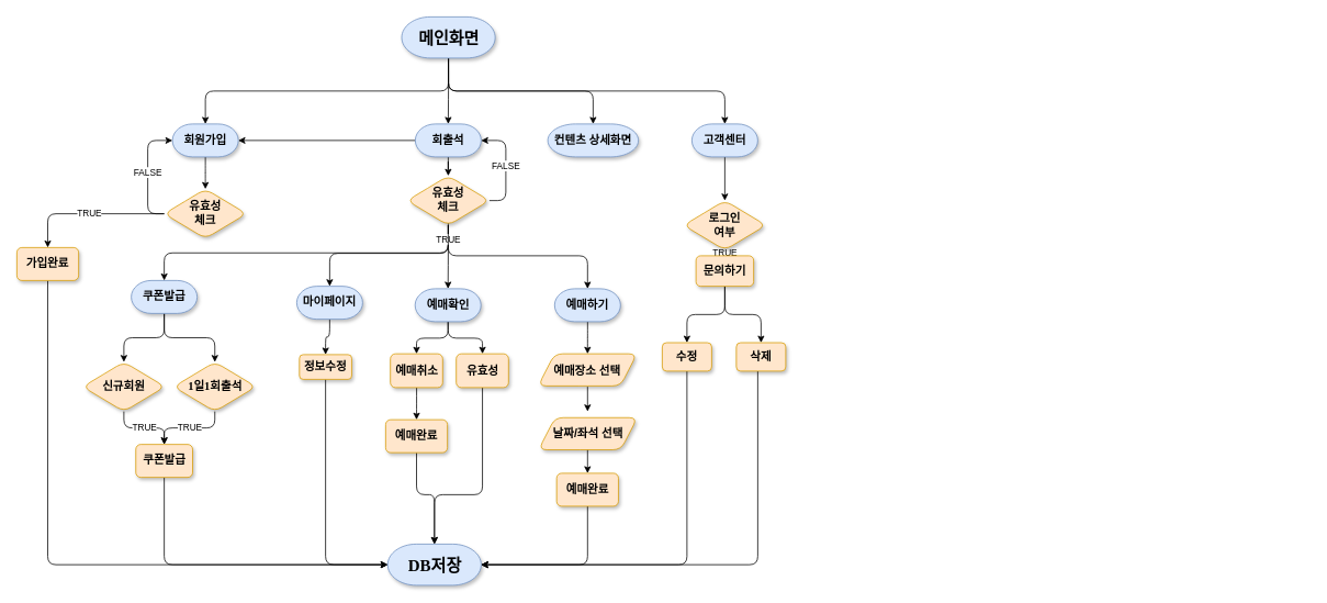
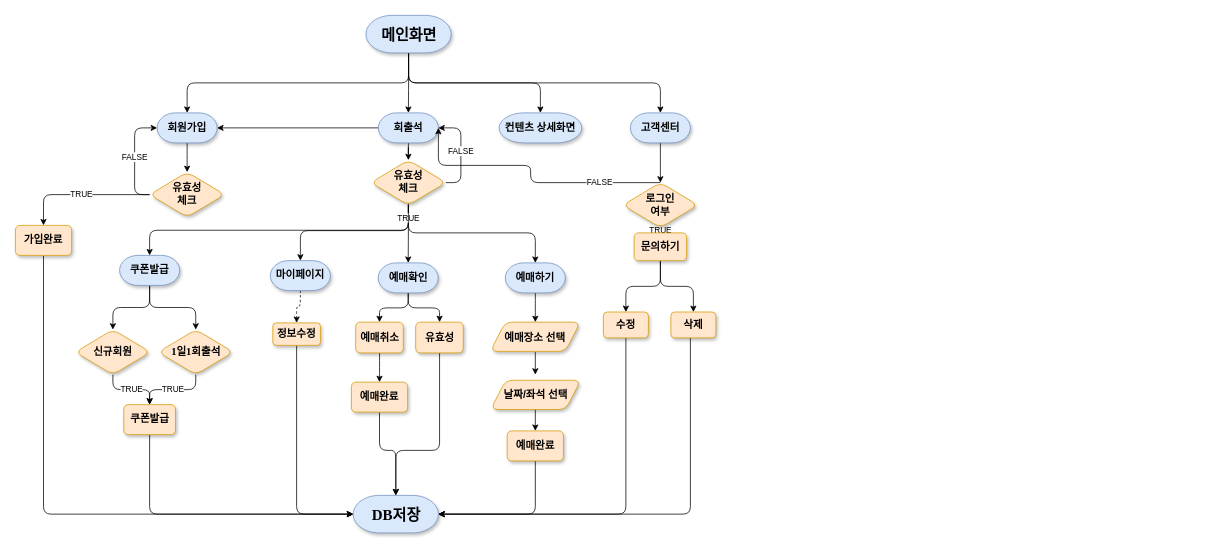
  <mxCell id="0" />
  <mxCell id="1" parent="0" />
  <mxCell id="2" value="" style="edgeStyle=orthogonalEdgeStyle;rounded=1;orthogonalLoop=1;jettySize=auto;html=1;" edge="1" parent="1"><mxGeometry relative="1" as="geometry"><mxPoint x="1590" y="560" as="sourcePoint" /></mxGeometry></mxCell>
  <mxCell id="3" value="" style="edgeStyle=orthogonalEdgeStyle;rounded=1;orthogonalLoop=1;jettySize=auto;html=1;entryX=0.5;entryY=0;entryDx=0;entryDy=0;entryPerimeter=0;exitX=0.5;exitY=1;exitDx=0;exitDy=0;exitPerimeter=0;" edge="1" parent="1" source="7" target="9"><mxGeometry relative="1" as="geometry"><mxPoint x="580" y="170" as="targetPoint" /></mxGeometry></mxCell>
  <mxCell id="4" style="edgeStyle=orthogonalEdgeStyle;rounded=1;orthogonalLoop=1;jettySize=auto;html=1;entryX=0.5;entryY=0;entryDx=0;entryDy=0;entryPerimeter=0;exitX=0.5;exitY=1;exitDx=0;exitDy=0;exitPerimeter=0;" edge="1" parent="1" source="7" target="27"><mxGeometry relative="1" as="geometry" /></mxCell>
  <mxCell id="5" style="edgeStyle=orthogonalEdgeStyle;rounded=1;orthogonalLoop=1;jettySize=auto;html=1;entryX=0.5;entryY=0;entryDx=0;entryDy=0;entryPerimeter=0;exitX=0.5;exitY=1;exitDx=0;exitDy=0;exitPerimeter=0;" edge="1" parent="1" source="7" target="52"><mxGeometry relative="1" as="geometry" /></mxCell>
  <mxCell id="6" style="edgeStyle=orthogonalEdgeStyle;rounded=1;orthogonalLoop=1;jettySize=auto;html=1;exitX=0.5;exitY=1;exitDx=0;exitDy=0;exitPerimeter=0;" edge="1" parent="1" source="7" target="56"><mxGeometry relative="1" as="geometry" /></mxCell>
  <mxCell id="7" value="메인화면" style="strokeWidth=1;html=1;shape=mxgraph.flowchart.terminator;whiteSpace=wrap;rounded=1;shadow=1;labelBackgroundColor=none;fontFamily=Verdana;fontSize=20;align=center;fillColor=#dae8fc;strokeColor=#6c8ebf;fontStyle=1" vertex="1" parent="1"><mxGeometry x="487.5" y="20" width="113.5" height="50" as="geometry" /></mxCell>
  <mxCell id="8" value="" style="edgeStyle=orthogonalEdgeStyle;rounded=1;orthogonalLoop=1;jettySize=auto;html=1;" edge="1" parent="1" source="9" target="12"><mxGeometry relative="1" as="geometry" /></mxCell>
  <mxCell id="9" value="회원가입" style="strokeWidth=1;html=1;shape=mxgraph.flowchart.terminator;whiteSpace=wrap;rounded=1;shadow=1;labelBackgroundColor=none;fontFamily=Verdana;fontSize=14;align=center;fillColor=#dae8fc;strokeColor=#6c8ebf;fontStyle=1" vertex="1" parent="1"><mxGeometry x="209" y="150" width="80" height="40" as="geometry" /></mxCell>
  <mxCell id="10" value="TRUE" style="edgeStyle=orthogonalEdgeStyle;rounded=1;orthogonalLoop=1;jettySize=auto;html=1;entryX=0.5;entryY=0;entryDx=0;entryDy=0;" edge="1" parent="1" source="12" target="43"><mxGeometry relative="1" as="geometry"><mxPoint x="248" y="369" as="targetPoint" /></mxGeometry></mxCell>
  <mxCell id="11" value="FALSE" style="edgeStyle=orthogonalEdgeStyle;rounded=1;orthogonalLoop=1;jettySize=auto;html=1;entryX=0;entryY=0.5;entryDx=0;entryDy=0;entryPerimeter=0;exitX=0;exitY=0.5;exitDx=0;exitDy=0;" edge="1" parent="1" source="12" target="9"><mxGeometry relative="1" as="geometry" /></mxCell>
  <mxCell id="12" value="유효성&lt;br&gt;체크" style="rhombus;whiteSpace=wrap;html=1;rounded=1;shadow=1;labelBackgroundColor=none;strokeWidth=1;fontFamily=Verdana;fontSize=14;align=center;fillColor=#ffe6cc;strokeColor=#d79b00;fontStyle=1" vertex="1" parent="1"><mxGeometry x="199" y="229" width="100" height="60" as="geometry" /></mxCell>
  <mxCell id="13" style="edgeStyle=orthogonalEdgeStyle;rounded=1;orthogonalLoop=1;jettySize=auto;html=1;entryX=0.5;entryY=0;entryDx=0;entryDy=0;" edge="1" parent="1" source="14" target="16"><mxGeometry relative="1" as="geometry" /></mxCell>
  <mxCell id="14" value="예매하기" style="strokeWidth=1;html=1;shape=mxgraph.flowchart.terminator;whiteSpace=wrap;rounded=1;shadow=1;labelBackgroundColor=none;fontFamily=Verdana;fontSize=14;align=center;fillColor=#dae8fc;strokeColor=#6c8ebf;fontStyle=1" vertex="1" parent="1"><mxGeometry x="673.25" y="350" width="80" height="40" as="geometry" /></mxCell>
  <mxCell id="15" style="edgeStyle=orthogonalEdgeStyle;rounded=1;orthogonalLoop=1;jettySize=auto;html=1;entryX=0.5;entryY=0;entryDx=0;entryDy=0;" edge="1" parent="1"><mxGeometry relative="1" as="geometry"><mxPoint x="713.25" y="469" as="sourcePoint" /><mxPoint x="713.25" y="499" as="targetPoint" /></mxGeometry></mxCell>
  <mxCell id="16" value="&lt;span style=&quot;font-size: 14px;&quot;&gt;&lt;b&gt;예매장소 선택&lt;/b&gt;&lt;/span&gt;" style="shape=parallelogram;perimeter=parallelogramPerimeter;whiteSpace=wrap;html=1;fixedSize=1;fillColor=#ffe6cc;strokeColor=#d79b00;shadow=1;rounded=1;" vertex="1" parent="1"><mxGeometry x="653.25" y="429" width="120" height="39" as="geometry" /></mxCell>
  <mxCell id="17" style="edgeStyle=orthogonalEdgeStyle;rounded=1;orthogonalLoop=1;jettySize=auto;html=1;entryX=0.5;entryY=0;entryDx=0;entryDy=0;" edge="1" parent="1" target="45"><mxGeometry relative="1" as="geometry"><mxPoint x="713.25" y="538" as="sourcePoint" /><mxPoint x="713.25" y="574" as="targetPoint" /></mxGeometry></mxCell>
  <mxCell id="18" value="&lt;span style=&quot;font-size: 14px;&quot;&gt;&lt;b&gt;날짜/좌석 선택&lt;/b&gt;&lt;/span&gt;" style="shape=parallelogram;perimeter=parallelogramPerimeter;whiteSpace=wrap;html=1;fixedSize=1;fillColor=#ffe6cc;strokeColor=#d79b00;shadow=1;rounded=1;" vertex="1" parent="1"><mxGeometry x="653.75" y="506.5" width="120" height="39" as="geometry" /></mxCell>
  <mxCell id="19" style="edgeStyle=orthogonalEdgeStyle;rounded=1;orthogonalLoop=1;jettySize=auto;html=1;entryX=0.5;entryY=0;entryDx=0;entryDy=0;" edge="1" parent="1" source="21" target="39"><mxGeometry relative="1" as="geometry" /></mxCell>
  <mxCell id="20" style="edgeStyle=orthogonalEdgeStyle;rounded=1;orthogonalLoop=1;jettySize=auto;html=1;" edge="1" parent="1" source="21" target="41"><mxGeometry relative="1" as="geometry" /></mxCell>
  <mxCell id="21" value="예매확인" style="strokeWidth=1;html=1;shape=mxgraph.flowchart.terminator;whiteSpace=wrap;rounded=1;shadow=1;labelBackgroundColor=none;fontFamily=Verdana;fontSize=14;align=center;fillColor=#dae8fc;strokeColor=#6c8ebf;fontStyle=1" vertex="1" parent="1"><mxGeometry x="503.75" y="350" width="80" height="40" as="geometry" /></mxCell>
  <mxCell id="22" style="edgeStyle=orthogonalEdgeStyle;rounded=1;orthogonalLoop=1;jettySize=auto;html=1;entryX=0.5;entryY=0;entryDx=0;entryDy=0;" edge="1" parent="1" source="24" target="35"><mxGeometry relative="1" as="geometry"><mxPoint x="199" y="440" as="targetPoint" /></mxGeometry></mxCell>
  <mxCell id="23" style="edgeStyle=orthogonalEdgeStyle;rounded=1;orthogonalLoop=1;jettySize=auto;html=1;entryX=0.5;entryY=0;entryDx=0;entryDy=0;" edge="1" parent="1" source="24" target="49"><mxGeometry relative="1" as="geometry" /></mxCell>
  <mxCell id="24" value="쿠폰발급" style="strokeWidth=1;html=1;shape=mxgraph.flowchart.terminator;whiteSpace=wrap;rounded=1;shadow=1;labelBackgroundColor=none;fontFamily=Verdana;fontSize=14;align=center;fillColor=#dae8fc;strokeColor=#6c8ebf;fontStyle=1" vertex="1" parent="1"><mxGeometry x="159" y="340" width="80" height="40" as="geometry" /></mxCell>
  <mxCell id="25" style="edgeStyle=orthogonalEdgeStyle;rounded=1;orthogonalLoop=1;jettySize=auto;html=1;entryX=0.5;entryY=0;entryDx=0;entryDy=0;" edge="1" parent="1" source="27" target="33"><mxGeometry relative="1" as="geometry"><mxPoint x="401" y="260" as="targetPoint" /></mxGeometry></mxCell>
  <mxCell id="26" style="edgeStyle=orthogonalEdgeStyle;rounded=1;orthogonalLoop=1;jettySize=auto;html=1;entryX=1;entryY=0.5;entryDx=0;entryDy=0;entryPerimeter=0;" edge="1" parent="1" source="27" target="9"><mxGeometry relative="1" as="geometry" /></mxCell>
  <mxCell id="27" value="회출석" style="strokeWidth=1;html=1;shape=mxgraph.flowchart.terminator;whiteSpace=wrap;rounded=1;shadow=1;labelBackgroundColor=none;fontFamily=Verdana;fontSize=14;align=center;fillColor=#dae8fc;strokeColor=#6c8ebf;fontStyle=1" vertex="1" parent="1"><mxGeometry x="504" y="150" width="80" height="40" as="geometry" /></mxCell>
  <mxCell id="28" value="FALSE" style="edgeStyle=orthogonalEdgeStyle;rounded=1;orthogonalLoop=1;jettySize=auto;html=1;entryX=1;entryY=0.5;entryDx=0;entryDy=0;entryPerimeter=0;exitX=1;exitY=0.5;exitDx=0;exitDy=0;" edge="1" parent="1" source="33" target="27"><mxGeometry relative="1" as="geometry" /></mxCell>
  <mxCell id="29" style="edgeStyle=orthogonalEdgeStyle;rounded=1;orthogonalLoop=1;jettySize=auto;html=1;entryX=0.5;entryY=0;entryDx=0;entryDy=0;entryPerimeter=0;exitX=0.5;exitY=1;exitDx=0;exitDy=0;" edge="1" parent="1" source="33" target="24"><mxGeometry relative="1" as="geometry" /></mxCell>
  <mxCell id="30" style="edgeStyle=orthogonalEdgeStyle;rounded=1;orthogonalLoop=1;jettySize=auto;html=1;entryX=0.5;entryY=0;entryDx=0;entryDy=0;entryPerimeter=0;exitX=0.5;exitY=1;exitDx=0;exitDy=0;" edge="1" parent="1" source="33" target="14"><mxGeometry relative="1" as="geometry"><Array as="points"><mxPoint x="544" y="310" /><mxPoint x="713" y="310" /></Array></mxGeometry></mxCell>
  <mxCell id="31" value="TRUE" style="edgeStyle=orthogonalEdgeStyle;rounded=1;orthogonalLoop=1;jettySize=auto;html=1;entryX=0.5;entryY=0;entryDx=0;entryDy=0;entryPerimeter=0;" edge="1" parent="1" source="33" target="21"><mxGeometry x="-0.56" relative="1" as="geometry"><mxPoint as="offset" /></mxGeometry></mxCell>
  <mxCell id="32" style="edgeStyle=orthogonalEdgeStyle;rounded=1;orthogonalLoop=1;jettySize=auto;html=1;" edge="1" parent="1"><mxGeometry relative="1" as="geometry"><mxPoint x="544" y="270" as="sourcePoint" /><mxPoint x="400" y="347" as="targetPoint" /><Array as="points"><mxPoint x="544" y="307" /><mxPoint x="400" y="307" /></Array></mxGeometry></mxCell>
  <mxCell id="33" value="유효성&lt;br&gt;체크" style="rhombus;whiteSpace=wrap;html=1;rounded=1;shadow=1;labelBackgroundColor=none;strokeWidth=1;fontFamily=Verdana;fontSize=14;align=center;fillColor=#ffe6cc;strokeColor=#d79b00;fontStyle=1" vertex="1" parent="1"><mxGeometry x="494" y="213" width="100" height="60" as="geometry" /></mxCell>
  <mxCell id="34" value="TRUE" style="edgeStyle=orthogonalEdgeStyle;rounded=1;orthogonalLoop=1;jettySize=auto;html=1;" edge="1" parent="1" source="35" target="37"><mxGeometry relative="1" as="geometry" /></mxCell>
  <mxCell id="35" value="신규회원" style="rhombus;whiteSpace=wrap;html=1;rounded=1;shadow=1;labelBackgroundColor=none;strokeWidth=1;fontFamily=Verdana;fontSize=14;align=center;fillColor=#ffe6cc;strokeColor=#d79b00;fontStyle=1" vertex="1" parent="1"><mxGeometry x="100" y="439" width="100" height="60" as="geometry" /></mxCell>
  <mxCell id="36" style="edgeStyle=orthogonalEdgeStyle;rounded=1;orthogonalLoop=1;jettySize=auto;html=1;entryX=0;entryY=0.5;entryDx=0;entryDy=0;entryPerimeter=0;" edge="1" parent="1" source="37" target="67"><mxGeometry relative="1" as="geometry"><Array as="points"><mxPoint x="199" y="685" /></Array></mxGeometry></mxCell>
  <mxCell id="37" value="쿠폰발급" style="whiteSpace=wrap;html=1;fontSize=14;fontFamily=Verdana;fillColor=#ffe6cc;strokeColor=#d79b00;rounded=1;shadow=1;labelBackgroundColor=none;strokeWidth=1;fontStyle=1;" vertex="1" parent="1"><mxGeometry x="164.5" y="539" width="69" height="40" as="geometry" /></mxCell>
  <mxCell id="38" style="edgeStyle=orthogonalEdgeStyle;rounded=1;orthogonalLoop=1;jettySize=auto;html=1;entryX=0.5;entryY=0;entryDx=0;entryDy=0;" edge="1" parent="1" source="39" target="47"><mxGeometry relative="1" as="geometry"><mxPoint x="505.505" y="508" as="targetPoint" /></mxGeometry></mxCell>
  <mxCell id="39" value="예매취소" style="whiteSpace=wrap;html=1;fontSize=14;fontFamily=Verdana;fillColor=#ffe6cc;strokeColor=#d79b00;rounded=1;shadow=1;labelBackgroundColor=none;strokeWidth=1;fontStyle=1;" vertex="1" parent="1"><mxGeometry x="473.75" y="429" width="63.5" height="41" as="geometry" /></mxCell>
  <mxCell id="40" style="edgeStyle=orthogonalEdgeStyle;rounded=1;orthogonalLoop=1;jettySize=auto;html=1;entryX=0.5;entryY=0;entryDx=0;entryDy=0;entryPerimeter=0;" edge="1" parent="1" source="41" target="67"><mxGeometry relative="1" as="geometry"><Array as="points"><mxPoint x="586" y="600" /><mxPoint x="527" y="600" /></Array></mxGeometry></mxCell>
  <mxCell id="41" value="유효성" style="whiteSpace=wrap;html=1;fontSize=14;fontFamily=Verdana;fillColor=#ffe6cc;strokeColor=#d79b00;rounded=1;shadow=1;labelBackgroundColor=none;strokeWidth=1;fontStyle=1;" vertex="1" parent="1"><mxGeometry x="553.75" y="429" width="63.5" height="41" as="geometry" /></mxCell>
  <mxCell id="42" style="edgeStyle=orthogonalEdgeStyle;rounded=1;orthogonalLoop=1;jettySize=auto;html=1;entryX=0;entryY=0.5;entryDx=0;entryDy=0;entryPerimeter=0;" edge="1" parent="1" source="43" target="67"><mxGeometry relative="1" as="geometry"><Array as="points"><mxPoint x="58" y="685" /></Array></mxGeometry></mxCell>
  <mxCell id="43" value="가입완료" style="whiteSpace=wrap;html=1;fontSize=14;fontFamily=Verdana;fillColor=#ffe6cc;strokeColor=#d79b00;rounded=1;shadow=1;labelBackgroundColor=none;strokeWidth=1;fontStyle=1;" vertex="1" parent="1"><mxGeometry x="20" y="300" width="75" height="40" as="geometry" /></mxCell>
  <mxCell id="44" style="edgeStyle=orthogonalEdgeStyle;rounded=1;orthogonalLoop=1;jettySize=auto;html=1;entryX=1;entryY=0.5;entryDx=0;entryDy=0;entryPerimeter=0;exitX=0.5;exitY=1;exitDx=0;exitDy=0;" edge="1" parent="1" source="45" target="67"><mxGeometry relative="1" as="geometry" /></mxCell>
  <mxCell id="45" value="예매완료" style="whiteSpace=wrap;html=1;fontSize=14;fontFamily=Verdana;fillColor=#ffe6cc;strokeColor=#d79b00;rounded=1;shadow=1;labelBackgroundColor=none;strokeWidth=1;fontStyle=1;" vertex="1" parent="1"><mxGeometry x="675.75" y="574" width="75" height="40" as="geometry" /></mxCell>
  <mxCell id="46" style="edgeStyle=orthogonalEdgeStyle;rounded=1;orthogonalLoop=1;jettySize=auto;html=1;entryX=0.5;entryY=0;entryDx=0;entryDy=0;entryPerimeter=0;" edge="1" parent="1" source="47" target="67"><mxGeometry relative="1" as="geometry"><Array as="points"><mxPoint x="506" y="600" /><mxPoint x="527" y="600" /></Array></mxGeometry></mxCell>
  <mxCell id="47" value="예매완료" style="whiteSpace=wrap;html=1;fontSize=14;fontFamily=Verdana;fillColor=#ffe6cc;strokeColor=#d79b00;rounded=1;shadow=1;labelBackgroundColor=none;strokeWidth=1;fontStyle=1;" vertex="1" parent="1"><mxGeometry x="468" y="509" width="75" height="40" as="geometry" /></mxCell>
  <mxCell id="48" value="TRUE" style="edgeStyle=orthogonalEdgeStyle;rounded=1;orthogonalLoop=1;jettySize=auto;html=1;entryX=0.5;entryY=0;entryDx=0;entryDy=0;" edge="1" parent="1" source="49" target="37"><mxGeometry relative="1" as="geometry" /></mxCell>
  <mxCell id="49" value="1일1회출석" style="rhombus;whiteSpace=wrap;html=1;rounded=1;shadow=1;labelBackgroundColor=none;strokeWidth=1;fontFamily=Verdana;fontSize=14;align=center;fillColor=#ffe6cc;strokeColor=#d79b00;fontStyle=1" vertex="1" parent="1"><mxGeometry x="210.5" y="439" width="100" height="60" as="geometry" /></mxCell>
- <mxCell id="50" style="edgeStyle=orthogonalEdgeStyle;rounded=1;orthogonalLoop=1;jettySize=auto;html=1;entryX=0.5;entryY=0;entryDx=0;entryDy=0;" edge="1" parent="1" source="51" target="54"><mxGeometry relative="1" as="geometry" /></mxCell>
+ <mxCell id="50" style="edgeStyle=orthogonalEdgeStyle;rounded=1;orthogonalLoop=1;jettySize=auto;html=1;entryX=0.5;entryY=0;entryDx=0;entryDy=0;dashed=1;" edge="1" parent="1" source="51" target="54"><mxGeometry relative="1" as="geometry" /></mxCell>
  <mxCell id="51" value="마이페이지" style="strokeWidth=1;html=1;shape=mxgraph.flowchart.terminator;whiteSpace=wrap;rounded=1;shadow=1;labelBackgroundColor=none;fontFamily=Verdana;fontSize=14;align=center;fillColor=#dae8fc;strokeColor=#6c8ebf;fontStyle=1" vertex="1" parent="1"><mxGeometry x="360" y="347" width="80" height="40" as="geometry" /></mxCell>
  <mxCell id="52" value="컨텐츠 상세화면" style="strokeWidth=1;html=1;shape=mxgraph.flowchart.terminator;whiteSpace=wrap;rounded=1;shadow=1;labelBackgroundColor=none;fontFamily=Verdana;fontSize=14;align=center;fillColor=#dae8fc;strokeColor=#6c8ebf;fontStyle=1" vertex="1" parent="1"><mxGeometry x="665" y="150" width="110" height="40" as="geometry" /></mxCell>
  <mxCell id="53" style="edgeStyle=orthogonalEdgeStyle;rounded=1;orthogonalLoop=1;jettySize=auto;html=1;entryX=0;entryY=0.5;entryDx=0;entryDy=0;entryPerimeter=0;exitX=0.5;exitY=1;exitDx=0;exitDy=0;" edge="1" parent="1" source="54" target="67"><mxGeometry relative="1" as="geometry" /></mxCell>
  <mxCell id="54" value="정보수정" style="whiteSpace=wrap;html=1;fontSize=14;fontFamily=Verdana;fillColor=#ffe6cc;strokeColor=#d79b00;rounded=1;shadow=1;labelBackgroundColor=none;strokeWidth=1;fontStyle=1;" vertex="1" parent="1"><mxGeometry x="363.25" y="430" width="63.5" height="30" as="geometry" /></mxCell>
  <mxCell id="55" value="" style="edgeStyle=orthogonalEdgeStyle;rounded=1;orthogonalLoop=1;jettySize=auto;html=1;" edge="1" parent="1" source="56" target="59"><mxGeometry relative="1" as="geometry" /></mxCell>
  <mxCell id="56" value="고객센터" style="strokeWidth=1;html=1;shape=mxgraph.flowchart.terminator;whiteSpace=wrap;rounded=1;shadow=1;labelBackgroundColor=none;fontFamily=Verdana;fontSize=14;align=center;fillColor=#dae8fc;strokeColor=#6c8ebf;fontStyle=1" vertex="1" parent="1"><mxGeometry x="840" y="150" width="80" height="40" as="geometry" /></mxCell>
  <mxCell id="57" value="TRUE" style="edgeStyle=orthogonalEdgeStyle;rounded=1;orthogonalLoop=1;jettySize=auto;html=1;" edge="1" parent="1" source="59" target="62"><mxGeometry relative="1" as="geometry" /></mxCell>
+ <mxCell id="58" value="FALSE" style="edgeStyle=orthogonalEdgeStyle;rounded=1;orthogonalLoop=1;jettySize=auto;html=1;entryX=1;entryY=0.5;entryDx=0;entryDy=0;entryPerimeter=0;" edge="1" parent="1" source="59" target="27"><mxGeometry x="-0.561" relative="1" as="geometry"><Array as="points"><mxPoint x="707" y="243" /><mxPoint x="707" y="220" /><mxPoint x="584" y="220" /></Array><mxPoint as="offset" /></mxGeometry></mxCell>
  <mxCell id="59" value="로그인&lt;br&gt;여부" style="rhombus;whiteSpace=wrap;html=1;rounded=1;shadow=1;labelBackgroundColor=none;strokeWidth=1;fontFamily=Verdana;fontSize=14;align=center;fillColor=#ffe6cc;strokeColor=#d79b00;fontStyle=1" vertex="1" parent="1"><mxGeometry x="830" y="243" width="100" height="60" as="geometry" /></mxCell>
  <mxCell id="60" value="" style="edgeStyle=orthogonalEdgeStyle;rounded=1;orthogonalLoop=1;jettySize=auto;html=1;" edge="1" parent="1" source="62" target="64"><mxGeometry relative="1" as="geometry" /></mxCell>
  <mxCell id="61" style="edgeStyle=orthogonalEdgeStyle;rounded=1;orthogonalLoop=1;jettySize=auto;html=1;entryX=0.5;entryY=0;entryDx=0;entryDy=0;" edge="1" parent="1" source="62" target="66"><mxGeometry relative="1" as="geometry" /></mxCell>
  <mxCell id="62" value="문의하기" style="whiteSpace=wrap;html=1;fontSize=14;fontFamily=Verdana;fillColor=#ffe6cc;strokeColor=#d79b00;rounded=1;shadow=1;labelBackgroundColor=none;strokeWidth=1;fontStyle=1;" vertex="1" parent="1"><mxGeometry x="845" y="310" width="70" height="37" as="geometry" /></mxCell>
  <mxCell id="63" style="edgeStyle=orthogonalEdgeStyle;rounded=1;orthogonalLoop=1;jettySize=auto;html=1;entryX=1;entryY=0.5;entryDx=0;entryDy=0;entryPerimeter=0;exitX=0.5;exitY=1;exitDx=0;exitDy=0;" edge="1" parent="1" source="64" target="67"><mxGeometry relative="1" as="geometry"><mxPoint x="690" y="740" as="targetPoint" /><mxPoint x="834" y="460" as="sourcePoint" /><Array as="points"><mxPoint x="834" y="685" /></Array></mxGeometry></mxCell>
  <mxCell id="64" value="수정" style="whiteSpace=wrap;html=1;fontSize=14;fontFamily=Verdana;fillColor=#ffe6cc;strokeColor=#d79b00;rounded=1;shadow=1;labelBackgroundColor=none;strokeWidth=1;fontStyle=1;" vertex="1" parent="1"><mxGeometry x="804" y="415.5" width="60" height="34.5" as="geometry" /></mxCell>
  <mxCell id="65" style="edgeStyle=orthogonalEdgeStyle;rounded=1;orthogonalLoop=1;jettySize=auto;html=1;entryX=1;entryY=0.5;entryDx=0;entryDy=0;entryPerimeter=0;" edge="1" parent="1" source="66" target="67"><mxGeometry relative="1" as="geometry"><Array as="points"><mxPoint x="920" y="685" /></Array></mxGeometry></mxCell>
  <mxCell id="66" value="삭제" style="whiteSpace=wrap;html=1;fontSize=14;fontFamily=Verdana;fillColor=#ffe6cc;strokeColor=#d79b00;rounded=1;shadow=1;labelBackgroundColor=none;strokeWidth=1;fontStyle=1;" vertex="1" parent="1"><mxGeometry x="894" y="415.5" width="60" height="34.5" as="geometry" /></mxCell>
  <mxCell id="67" value="DB저장" style="strokeWidth=1;html=1;shape=mxgraph.flowchart.terminator;whiteSpace=wrap;rounded=1;shadow=1;labelBackgroundColor=none;fontFamily=Verdana;fontSize=20;align=center;fillColor=#dae8fc;strokeColor=#6c8ebf;fontStyle=1" vertex="1" parent="1"><mxGeometry x="470.5" y="660" width="113.5" height="50" as="geometry" /></mxCell>
